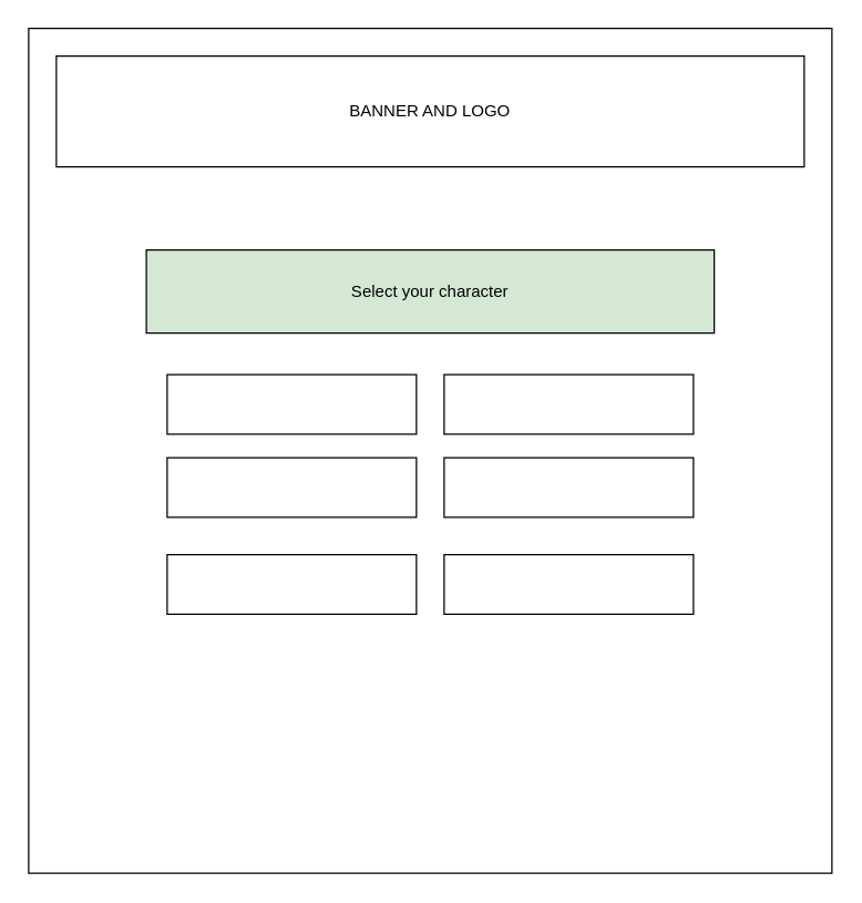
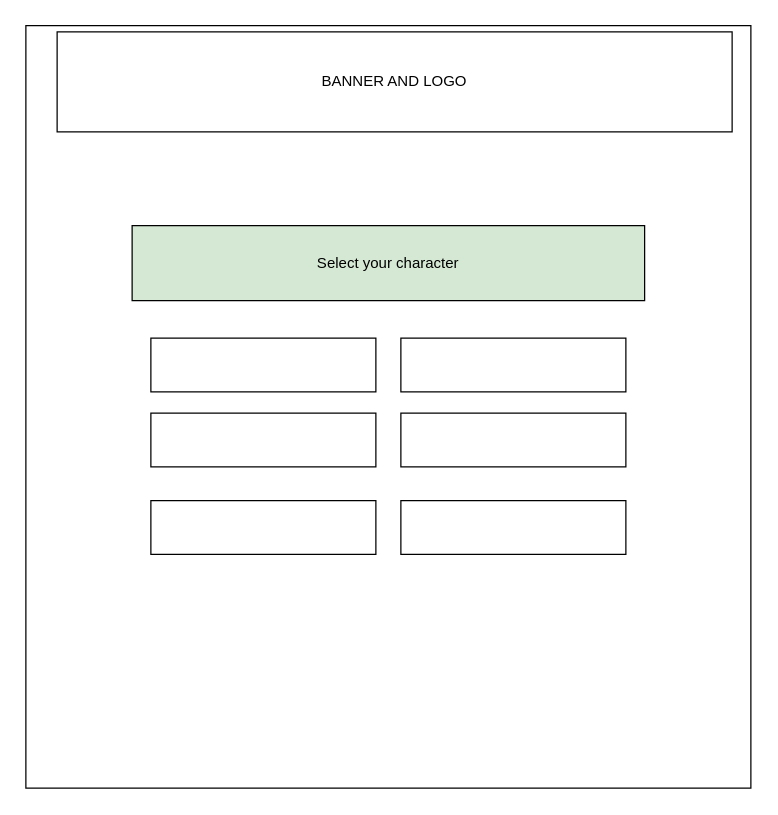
  <mxCell id="0" />
  <mxCell id="1" parent="0" />
  <mxCell id="2" value="" style="whiteSpace=wrap;html=1;" vertex="1" parent="1"><mxGeometry x="20" y="20" width="580" height="610" as="geometry" /></mxCell>
  <mxCell id="3" value="Select your character" style="whiteSpace=wrap;html=1;fillColor=#d5e8d4;" vertex="1" parent="1"><mxGeometry x="105" y="180" width="410" height="60" as="geometry" /></mxCell>
  <mxCell id="4" value="" style="whiteSpace=wrap;html=1;" vertex="1" parent="1"><mxGeometry x="120" y="270" width="180" height="43" as="geometry" /></mxCell>
  <mxCell id="5" value="" style="whiteSpace=wrap;html=1;" vertex="1" parent="1"><mxGeometry x="320" y="270" width="180" height="43" as="geometry" /></mxCell>
  <mxCell id="6" value="" style="whiteSpace=wrap;html=1;" vertex="1" parent="1"><mxGeometry x="120" y="330" width="180" height="43" as="geometry" /></mxCell>
  <mxCell id="7" value="" style="whiteSpace=wrap;html=1;" vertex="1" parent="1"><mxGeometry x="120" y="400" width="180" height="43" as="geometry" /></mxCell>
  <mxCell id="8" value="" style="whiteSpace=wrap;html=1;" vertex="1" parent="1"><mxGeometry x="320" y="330" width="180" height="43" as="geometry" /></mxCell>
  <mxCell id="9" value="" style="whiteSpace=wrap;html=1;" vertex="1" parent="1"><mxGeometry x="320" y="400" width="180" height="43" as="geometry" /></mxCell>
- <mxCell id="10" value="BANNER AND LOGO" style="whiteSpace=wrap;html=1;" vertex="1" parent="1"><mxGeometry y="40" width="540" height="80" as="geometry" x="40" /></mxCell>
+ <mxCell id="10" value="BANNER AND LOGO" style="whiteSpace=wrap;html=1;" vertex="1" parent="1"><mxGeometry x="45" y="25" width="540" height="80" as="geometry" /></mxCell>
